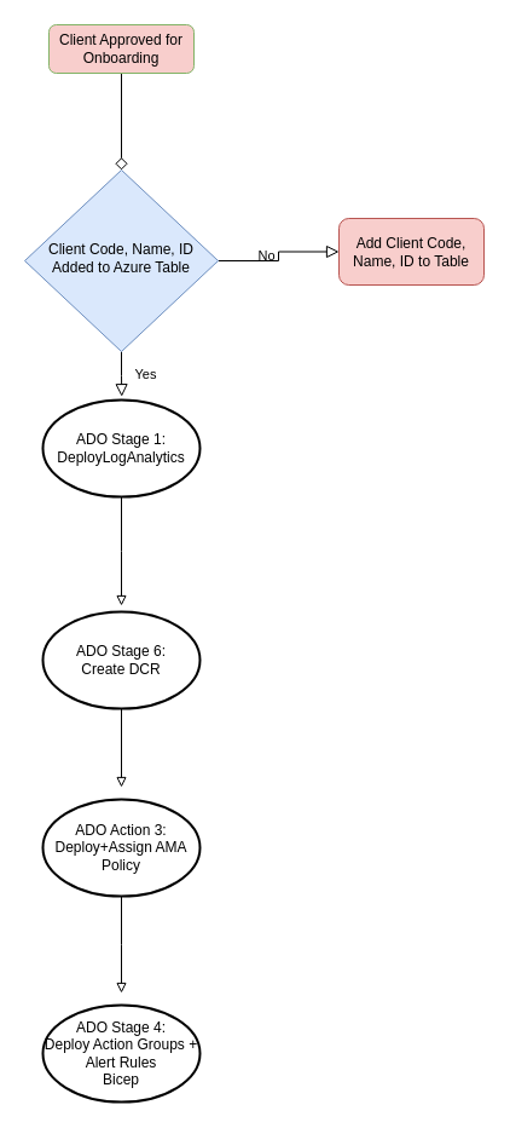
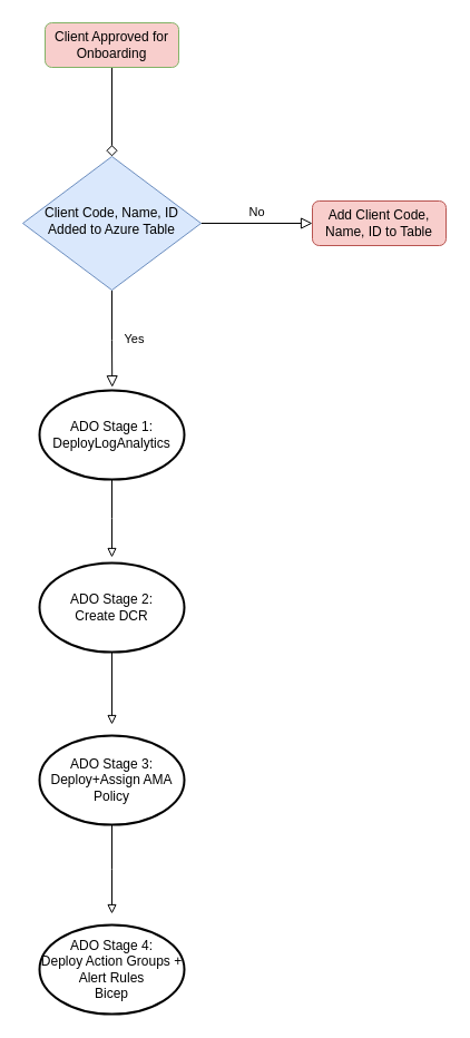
  <mxCell id="0" />
  <mxCell id="1" parent="0" />
  <mxCell id="2" value="" style="rounded=0;html=1;jettySize=auto;orthogonalLoop=1;fontSize=11;endArrow=diamond;endFill=0;endSize=8;strokeWidth=1;shadow=0;labelBackgroundColor=none;edgeStyle=orthogonalEdgeStyle;" parent="1" source="3" target="6" edge="1"><mxGeometry relative="1" as="geometry" /></mxCell>
  <mxCell id="3" value="Client Approved for Onboarding" style="rounded=1;whiteSpace=wrap;html=1;fontSize=12;glass=0;strokeWidth=1;shadow=0;fillColor=#f8cecc;strokeColor=#82b366;" parent="1" vertex="1"><mxGeometry x="40" y="20" width="120" height="40" as="geometry" /></mxCell>
  <mxCell id="4" value="Yes" style="rounded=0;html=1;jettySize=auto;orthogonalLoop=1;fontSize=11;endArrow=block;endFill=0;endSize=8;strokeWidth=1;shadow=0;labelBackgroundColor=none;edgeStyle=orthogonalEdgeStyle;entryX=0.502;entryY=-0.035;entryDx=0;entryDy=0;entryPerimeter=0;" parent="1" source="6" target="9" edge="1"><mxGeometry y="20" relative="1" as="geometry"><mxPoint as="offset" /><mxPoint x="100" y="300" as="targetPoint" /></mxGeometry></mxCell>
  <mxCell id="5" value="No" style="edgeStyle=orthogonalEdgeStyle;rounded=0;html=1;jettySize=auto;orthogonalLoop=1;fontSize=11;endArrow=block;endFill=0;endSize=8;strokeWidth=1;shadow=0;labelBackgroundColor=none;" parent="1" source="6" target="7" edge="1"><mxGeometry y="10" relative="1" as="geometry"><mxPoint as="offset" /></mxGeometry></mxCell>
- <mxCell id="6" value="Client Code, Name, ID Added to Azure Table" style="rhombus;whiteSpace=wrap;html=1;shadow=0;fontFamily=Helvetica;fontSize=12;align=center;strokeWidth=1;spacing=6;spacingTop=-4;fillColor=#dae8fc;strokeColor=#6c8ebf;" parent="1" vertex="1"><mxGeometry x="20" y="140" width="160" height="150" as="geometry" /></mxCell>
- <mxCell id="7" value="Add Client Code, Name, ID to Table" style="rounded=1;whiteSpace=wrap;html=1;fontSize=12;glass=0;strokeWidth=1;shadow=0;fillColor=#f8cecc;strokeColor=#b85450;" parent="1" vertex="1"><mxGeometry x="280" y="180" width="120" height="55" as="geometry" /></mxCell>
+ <mxCell id="6" value="Client Code, Name, ID Added to Azure Table" style="rhombus;whiteSpace=wrap;html=1;shadow=0;fontFamily=Helvetica;fontSize=12;align=center;strokeWidth=1;spacing=6;spacingTop=-4;fillColor=#dae8fc;strokeColor=#6c8ebf;" parent="1" vertex="1"><mxGeometry x="20" y="140" width="160" height="120" as="geometry" /></mxCell>
+ <mxCell id="7" value="Add Client Code, Name, ID to Table" style="rounded=1;whiteSpace=wrap;html=1;fontSize=12;glass=0;strokeWidth=1;shadow=0;fillColor=#f8cecc;strokeColor=#b85450;" parent="1" vertex="1"><mxGeometry x="280" y="180" width="120" height="40" as="geometry" /></mxCell>
  <mxCell id="8" style="edgeStyle=orthogonalEdgeStyle;rounded=0;orthogonalLoop=1;jettySize=auto;html=1;exitX=0.5;exitY=1;exitDx=0;exitDy=0;exitPerimeter=0;endArrow=block;endFill=0;" edge="1" parent="1" source="9"><mxGeometry relative="1" as="geometry"><mxPoint x="100" y="500" as="targetPoint" /></mxGeometry></mxCell>
- <mxCell id="9" value="&lt;div&gt;ADO Stage 1: &lt;br&gt;&lt;/div&gt;&lt;div&gt;DeployLogAnalytics&lt;br&gt;&lt;/div&gt;" style="strokeWidth=2;html=1;shape=mxgraph.flowchart.start_1;whiteSpace=wrap;" parent="1" vertex="1"><mxGeometry x="35" y="330" width="130" height="80" as="geometry" /></mxCell>
+ <mxCell id="9" value="&lt;div&gt;ADO Stage 1: &lt;br&gt;&lt;/div&gt;&lt;div&gt;DeployLogAnalytics&lt;br&gt;&lt;/div&gt;" style="strokeWidth=2;html=1;shape=mxgraph.flowchart.start_1;whiteSpace=wrap;" parent="1" vertex="1"><mxGeometry x="35" y="350" width="130" height="80" as="geometry" /></mxCell>
  <mxCell id="10" style="edgeStyle=orthogonalEdgeStyle;rounded=0;orthogonalLoop=1;jettySize=auto;html=1;exitX=0.5;exitY=1;exitDx=0;exitDy=0;exitPerimeter=0;endArrow=block;endFill=0;" edge="1" parent="1" source="11"><mxGeometry relative="1" as="geometry"><mxPoint x="100" y="650" as="targetPoint" /></mxGeometry></mxCell>
- <mxCell id="11" value="&lt;div&gt;ADO Stage 6: &lt;br&gt;&lt;/div&gt;&lt;div&gt;Create DCR&lt;br&gt;&lt;/div&gt;" style="strokeWidth=2;html=1;shape=mxgraph.flowchart.start_1;whiteSpace=wrap;" vertex="1" parent="1"><mxGeometry x="35" y="505" width="130" height="80" as="geometry" /></mxCell>
+ <mxCell id="11" value="&lt;div&gt;ADO Stage 2: &lt;br&gt;&lt;/div&gt;&lt;div&gt;Create DCR&lt;br&gt;&lt;/div&gt;" style="strokeWidth=2;html=1;shape=mxgraph.flowchart.start_1;whiteSpace=wrap;" vertex="1" parent="1"><mxGeometry x="35" y="505" width="130" height="80" as="geometry" /></mxCell>
  <mxCell id="12" style="edgeStyle=orthogonalEdgeStyle;rounded=0;orthogonalLoop=1;jettySize=auto;html=1;exitX=0.5;exitY=1;exitDx=0;exitDy=0;exitPerimeter=0;endArrow=block;endFill=0;" edge="1" parent="1" source="13"><mxGeometry relative="1" as="geometry"><mxPoint x="100" y="820" as="targetPoint" /></mxGeometry></mxCell>
- <mxCell id="13" value="&lt;div&gt;ADO Action 3: &lt;br&gt;&lt;/div&gt;&lt;div&gt;Deploy+Assign AMA Policy&lt;br&gt;&lt;/div&gt;" style="strokeWidth=2;html=1;shape=mxgraph.flowchart.start_1;whiteSpace=wrap;" vertex="1" parent="1"><mxGeometry x="35" y="660" width="130" height="80" as="geometry" /></mxCell>
+ <mxCell id="13" value="&lt;div&gt;ADO Stage 3: &lt;br&gt;&lt;/div&gt;&lt;div&gt;Deploy+Assign AMA Policy&lt;br&gt;&lt;/div&gt;" style="strokeWidth=2;html=1;shape=mxgraph.flowchart.start_1;whiteSpace=wrap;" vertex="1" parent="1"><mxGeometry x="35" y="660" width="130" height="80" as="geometry" /></mxCell>
  <mxCell id="14" value="&lt;div&gt;ADO Stage 4: &lt;br&gt;&lt;/div&gt;&lt;div&gt;Deploy Action Groups + &lt;br&gt;&lt;/div&gt;&lt;div&gt;Alert Rules &lt;br&gt;&lt;/div&gt;&lt;div&gt;Bicep&lt;br&gt;&lt;/div&gt;" style="strokeWidth=2;html=1;shape=mxgraph.flowchart.start_1;whiteSpace=wrap;" vertex="1" parent="1"><mxGeometry x="35" y="830" width="130" height="80" as="geometry" /></mxCell>
